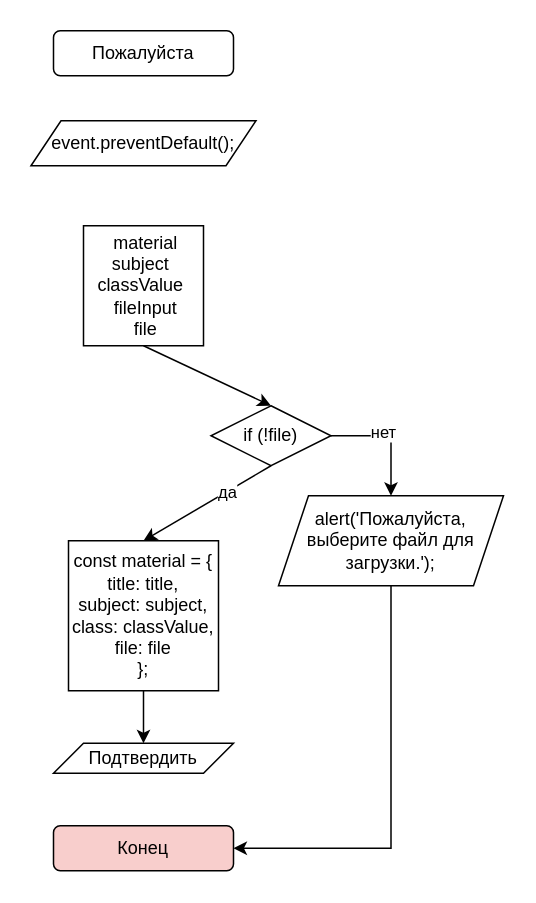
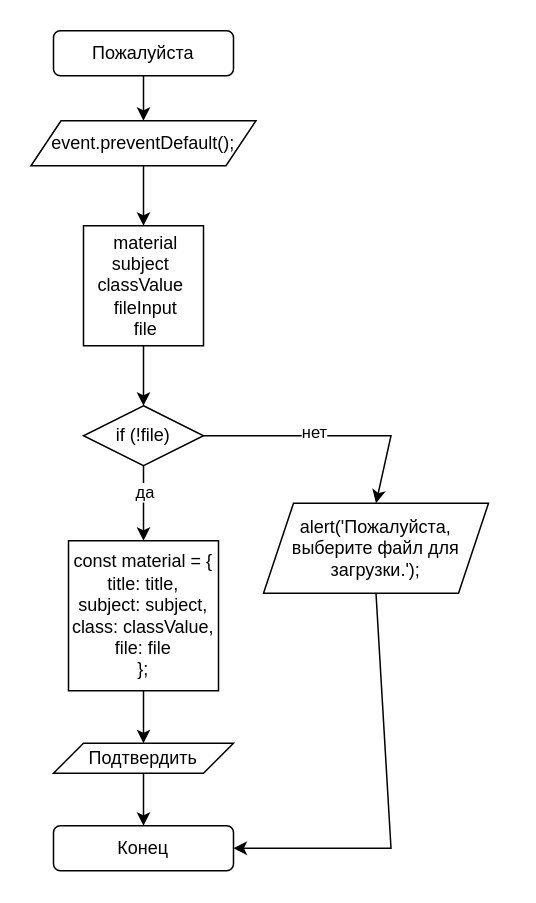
  <mxCell id="0" />
  <mxCell id="1" parent="0" />
  <mxCell id="2" value="Пожалуйста" style="rounded=1;whiteSpace=wrap;html=1;" vertex="1" parent="1"><mxGeometry x="35" y="20" width="120" height="30" as="geometry" /></mxCell>
  <mxCell id="3" value="event.&lt;span class=&quot;hljs-title function_&quot;&gt;preventDefault&lt;/span&gt;();" style="shape=parallelogram;perimeter=parallelogramPerimeter;whiteSpace=wrap;html=1;fixedSize=1;" vertex="1" parent="1"><mxGeometry x="20" y="80" width="150" height="30" as="geometry" /></mxCell>
+ <mxCell id="4" value="" style="endArrow=classic;html=1;rounded=0;exitX=0.5;exitY=1;exitDx=0;exitDy=0;" edge="1" parent="1" source="2" target="3"><mxGeometry width="50" height="50" relative="1" as="geometry"><mxPoint x="155" y="200" as="sourcePoint" /><mxPoint x="205" y="150" as="targetPoint" /></mxGeometry></mxCell>
  <mxCell id="5" value="&amp;nbsp;material&lt;div&gt;&lt;span style=&quot;background-color: initial;&quot;&gt;subject&amp;nbsp;&lt;/span&gt;&lt;div&gt;classValue&amp;nbsp;&lt;/div&gt;&lt;div&gt;&amp;nbsp;fileInput&lt;/div&gt;&lt;div&gt;&amp;nbsp;file&lt;/div&gt;&lt;/div&gt;" style="whiteSpace=wrap;html=1;aspect=fixed;" vertex="1" parent="1"><mxGeometry x="55" y="150" width="80" height="80" as="geometry" /></mxCell>
- <mxCell id="7" value="&lt;span class=&quot;hljs-keyword&quot;&gt;if&lt;/span&gt; (!file)" style="rhombus;whiteSpace=wrap;html=1;" vertex="1" parent="1"><mxGeometry x="140" y="270" width="80" height="40" as="geometry" /></mxCell>
+ <mxCell id="6" value="" style="endArrow=classic;html=1;rounded=0;exitX=0.5;exitY=1;exitDx=0;exitDy=0;entryX=0.5;entryY=0;entryDx=0;entryDy=0;" edge="1" parent="1" source="3" target="5"><mxGeometry width="50" height="50" relative="1" as="geometry"><mxPoint x="155" y="200" as="sourcePoint" /><mxPoint x="205" y="150" as="targetPoint" /></mxGeometry></mxCell>
+ <mxCell id="7" value="&lt;span class=&quot;hljs-keyword&quot;&gt;if&lt;/span&gt; (!file)" style="rhombus;whiteSpace=wrap;html=1;" vertex="1" parent="1"><mxGeometry x="55" y="270" width="80" height="40" as="geometry" /></mxCell>
  <mxCell id="8" value="" style="endArrow=classic;html=1;rounded=0;exitX=0.5;exitY=1;exitDx=0;exitDy=0;entryX=0.5;entryY=0;entryDx=0;entryDy=0;" edge="1" parent="1" source="5" target="7"><mxGeometry width="50" height="50" relative="1" as="geometry"><mxPoint x="255" y="210" as="sourcePoint" /><mxPoint x="305" y="160" as="targetPoint" /></mxGeometry></mxCell>
- <mxCell id="9" value="&lt;span class=&quot;hljs-title function_&quot;&gt;alert&lt;/span&gt;(&lt;span class=&quot;hljs-string&quot;&gt;'Пожалуйста, выберите файл для загрузки.'&lt;/span&gt;);" style="shape=parallelogram;perimeter=parallelogramPerimeter;whiteSpace=wrap;html=1;fixedSize=1;" vertex="1" parent="1"><mxGeometry x="185" y="330" width="150" height="60" as="geometry" /></mxCell>
+ <mxCell id="9" value="&lt;span class=&quot;hljs-title function_&quot;&gt;alert&lt;/span&gt;(&lt;span class=&quot;hljs-string&quot;&gt;'Пожалуйста, выберите файл для загрузки.'&lt;/span&gt;);" style="shape=parallelogram;perimeter=parallelogramPerimeter;whiteSpace=wrap;html=1;fixedSize=1;" vertex="1" parent="1"><mxGeometry x="175" y="335" width="150" height="60" as="geometry" /></mxCell>
  <mxCell id="10" value="" style="endArrow=classic;html=1;rounded=0;exitX=1;exitY=0.5;exitDx=0;exitDy=0;entryX=0.5;entryY=0;entryDx=0;entryDy=0;" edge="1" parent="1" source="7" target="9"><mxGeometry width="50" height="50" relative="1" as="geometry"><mxPoint x="145" y="320" as="sourcePoint" /><mxPoint x="195" y="270" as="targetPoint" /><Array as="points"><mxPoint x="260" y="290" /></Array></mxGeometry></mxCell>
  <mxCell id="11" value="нет" style="edgeLabel;html=1;align=center;verticalAlign=middle;resizable=0;points=[];" vertex="1" connectable="0" parent="10"><mxGeometry x="-0.146" y="3" relative="1" as="geometry"><mxPoint as="offset" /></mxGeometry></mxCell>
  <mxCell id="12" value="&lt;span class=&quot;hljs-keyword&quot;&gt;const&lt;/span&gt; material = {&lt;br/&gt;        &lt;span class=&quot;hljs-attr&quot;&gt;title&lt;/span&gt;: title,&lt;br/&gt;        &lt;span class=&quot;hljs-attr&quot;&gt;subject&lt;/span&gt;: subject,&lt;br/&gt;        &lt;span class=&quot;hljs-attr&quot;&gt;class&lt;/span&gt;: classValue,&lt;br/&gt;        &lt;span class=&quot;hljs-attr&quot;&gt;file&lt;/span&gt;: file&lt;br/&gt;    };" style="whiteSpace=wrap;html=1;aspect=fixed;" vertex="1" parent="1"><mxGeometry x="45" y="360" width="100" height="100" as="geometry" /></mxCell>
  <mxCell id="13" value="" style="endArrow=classic;html=1;rounded=0;exitX=0.5;exitY=1;exitDx=0;exitDy=0;entryX=0.5;entryY=0;entryDx=0;entryDy=0;" edge="1" parent="1" source="7" target="12"><mxGeometry width="50" height="50" relative="1" as="geometry"><mxPoint x="145" y="320" as="sourcePoint" /><mxPoint x="195" y="270" as="targetPoint" /></mxGeometry></mxCell>
  <mxCell id="14" value="да" style="edgeLabel;html=1;align=center;verticalAlign=middle;resizable=0;points=[];" vertex="1" connectable="0" parent="13"><mxGeometry x="-0.313" relative="1" as="geometry"><mxPoint as="offset" /></mxGeometry></mxCell>
  <mxCell id="15" value="Подтвердить" style="shape=parallelogram;perimeter=parallelogramPerimeter;whiteSpace=wrap;html=1;fixedSize=1;" vertex="1" parent="1"><mxGeometry x="35" y="495" width="120" height="20" as="geometry" /></mxCell>
  <mxCell id="16" value="" style="endArrow=classic;html=1;rounded=0;entryX=0.5;entryY=0;entryDx=0;entryDy=0;" edge="1" parent="1" target="15"><mxGeometry width="50" height="50" relative="1" as="geometry"><mxPoint x="95" y="460" as="sourcePoint" /><mxPoint x="145" y="410" as="targetPoint" /></mxGeometry></mxCell>
- <mxCell id="17" value="Конец" style="rounded=1;whiteSpace=wrap;html=1;fillColor=#f8cecc;" vertex="1" parent="1"><mxGeometry x="35" y="550" width="120" height="30" as="geometry" /></mxCell>
+ <mxCell id="17" value="Конец" style="rounded=1;whiteSpace=wrap;html=1;" vertex="1" parent="1"><mxGeometry x="35" y="550" width="120" height="30" as="geometry" /></mxCell>
  <mxCell id="18" value="" style="endArrow=classic;html=1;rounded=0;exitX=0.5;exitY=1;exitDx=0;exitDy=0;entryX=1;entryY=0.5;entryDx=0;entryDy=0;" edge="1" parent="1" source="9" target="17"><mxGeometry width="50" height="50" relative="1" as="geometry"><mxPoint x="175" y="490" as="sourcePoint" /><mxPoint x="225" y="440" as="targetPoint" /><Array as="points"><mxPoint x="260" y="565" /></Array></mxGeometry></mxCell>
+ <mxCell id="19" value="" style="endArrow=classic;html=1;rounded=0;exitX=0.5;exitY=1;exitDx=0;exitDy=0;" edge="1" parent="1" source="15" target="17"><mxGeometry width="50" height="50" relative="1" as="geometry"><mxPoint x="175" y="490" as="sourcePoint" /><mxPoint x="225" y="440" as="targetPoint" /></mxGeometry></mxCell>
